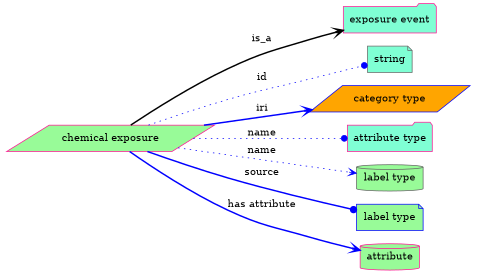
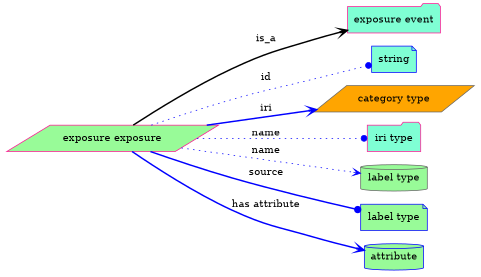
  digraph {
    rankdir=LR
    node [color=deeppink fillcolor=palegreen shape=parallelogram style=filled]
    edge [arrowhead=vee style=bold color=blue]
-   n1 [height=0.5 label="chemical exposure" width=2.1484]
+   n1 [height=0.5 label="exposure exposure" width=2.1484]
    "exposure event" [fillcolor=aquamarine height=0.5 shape=folder width=1.7693]
-   n3 [color=gray40 fillcolor=aquamarine height=0.5 label=string shape=note width=0.84854]
-   n4 [color=blue fillcolor=orange height=0.5 label="category type" width=1.6249]
-   n5 [fillcolor=aquamarine height=0.5 label="attribute type" shape=folder width=1.011]
+   n3 [color=blue fillcolor=aquamarine height=0.5 label=string shape=note width=0.84854]
+   n4 [color=gray40 fillcolor=orange height=0.5 label="category type" width=1.6249]
+   n5 [fillcolor=aquamarine height=0.5 label="iri type" shape=folder width=1.011]
    n6 [color=gray40 height=0.5 label="label type" shape=cylinder width=1.2638]
    n7 [color=blue height=0.5 label="label type" shape=note width=1.2638]
-   n8 [height=0.5 label=attribute shape=cylinder width=1.1193]
+   n8 [color=blue height=0.5 label=attribute shape=cylinder width=1.1193]
    n1 -> "exposure event" [label=is_a color=""]
    n1 -> n3 [arrowhead=dot label=id style=dotted]
    n1 -> n4 [label=iri]
    n1 -> n5 [arrowhead=dot label=name style=dotted]
    n1 -> n6 [label=name style=dotted]
    n1 -> n7 [arrowhead=dot label=source]
    n1 -> n8 [label="has attribute"]
  }
